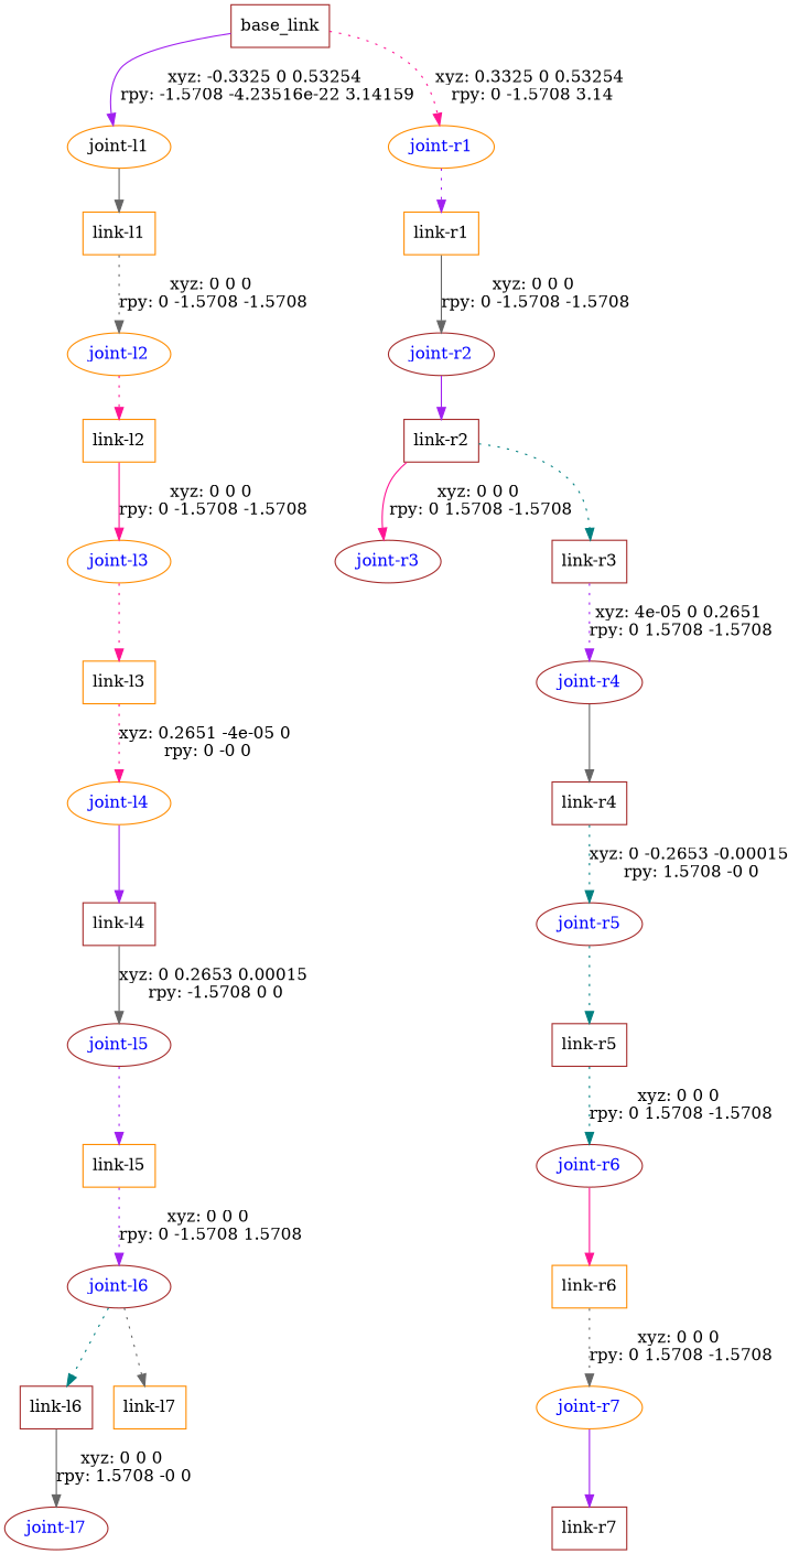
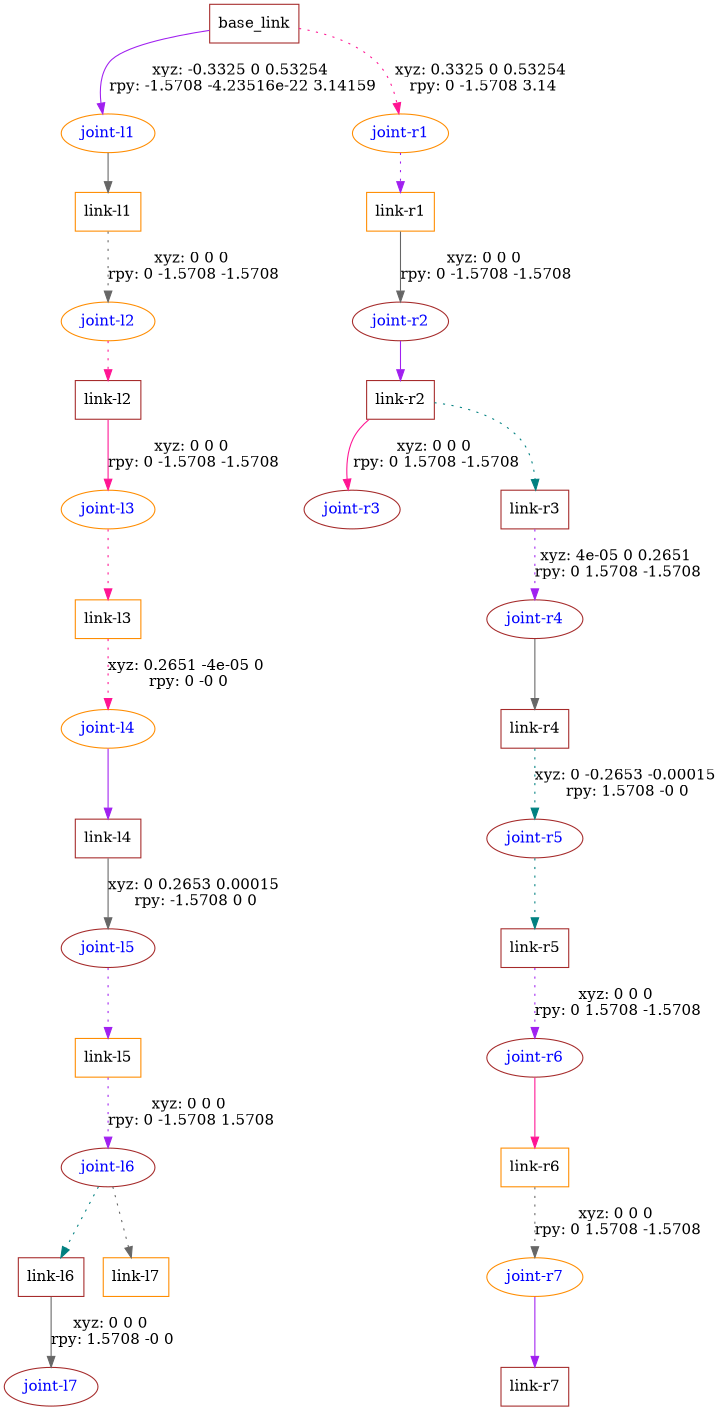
  digraph {
    node [color=brown shape=box]
    edge [color=purple style=dotted]
    n1 [label=base_link]
-   "joint-l1" [color=darkorange fontcolor=black shape=ellipse]
+   "joint-l1" [color=darkorange fontcolor=blue shape=ellipse]
    "joint-r1" [color=darkorange fontcolor=blue shape=ellipse]
    n4 [color=darkorange label="link-l1"]
    n5 [color=darkorange label="link-r1"]
    "joint-l2" [color=darkorange fontcolor=blue shape=ellipse]
-   n7 [color=darkorange label="link-l2"]
+   n7 [label="link-l2"]
    "joint-l3" [color=darkorange fontcolor=blue shape=ellipse]
    n9 [color=darkorange label="link-l3"]
    "joint-l4" [color=darkorange fontcolor=blue shape=ellipse]
    n11 [label="link-l4"]
    "joint-l5" [fontcolor=blue shape=ellipse]
    n13 [color=darkorange label="link-l5"]
    "joint-l6" [fontcolor=blue shape=ellipse]
    n15 [label="link-l6"]
    n16 [color=darkorange label="link-l7"]
    "joint-l7" [fontcolor=blue shape=ellipse]
    "joint-r2" [fontcolor=blue shape=ellipse]
    n19 [label="link-r2"]
    "joint-r3" [fontcolor=blue shape=ellipse]
    n21 [label="link-r3"]
    "joint-r4" [fontcolor=blue shape=ellipse]
    n23 [label="link-r4"]
    "joint-r5" [fontcolor=blue shape=ellipse]
    n25 [label="link-r5"]
    "joint-r6" [fontcolor=blue shape=ellipse]
    n27 [color=darkorange label="link-r6"]
    "joint-r7" [color=darkorange fontcolor=blue shape=ellipse]
    n29 [label="link-r7"]
    n1 -> "joint-l1" [label="xyz: -0.3325 0 0.53254 \nrpy: -1.5708 -4.23516e-22 3.14159" style=solid]
    n1 -> "joint-r1" [color=deeppink label="xyz: 0.3325 0 0.53254 \nrpy: 0 -1.5708 3.14"]
    "joint-l1" -> n4 [color=gray40 style=solid]
    "joint-r1" -> n5
    n4 -> "joint-l2" [color=gray40 label="xyz: 0 0 0 \nrpy: 0 -1.5708 -1.5708"]
    n5 -> "joint-r2" [color=gray40 label="xyz: 0 0 0 \nrpy: 0 -1.5708 -1.5708" style=solid]
    "joint-l2" -> n7 [color=deeppink]
    n7 -> "joint-l3" [color=deeppink label="xyz: 0 0 0 \nrpy: 0 -1.5708 -1.5708" style=solid]
    "joint-l3" -> n9 [color=deeppink]
    n9 -> "joint-l4" [color=deeppink label="xyz: 0.2651 -4e-05 0 \nrpy: 0 -0 0"]
    "joint-l4" -> n11 [style=solid]
    n11 -> "joint-l5" [color=gray40 label="xyz: 0 0.2653 0.00015 \nrpy: -1.5708 0 0" style=solid]
    "joint-l5" -> n13
    n13 -> "joint-l6" [label="xyz: 0 0 0 \nrpy: 0 -1.5708 1.5708"]
    "joint-l6" -> n15 [color=teal]
    "joint-l6" -> n16 [color=gray40]
    n15 -> "joint-l7" [color=gray40 label="xyz: 0 0 0 \nrpy: 1.5708 -0 0" style=solid]
    "joint-r2" -> n19 [style=solid]
    n19 -> "joint-r3" [color=deeppink label="xyz: 0 0 0 \nrpy: 0 1.5708 -1.5708" style=solid]
    n19 -> n21 [color=teal]
    n21 -> "joint-r4" [label="xyz: 4e-05 0 0.2651 \nrpy: 0 1.5708 -1.5708"]
    "joint-r4" -> n23 [color=gray40 style=solid]
    n23 -> "joint-r5" [color=teal label="xyz: 0 -0.2653 -0.00015 \nrpy: 1.5708 -0 0"]
    "joint-r5" -> n25 [color=teal]
-   n25 -> "joint-r6" [color=teal label="xyz: 0 0 0 \nrpy: 0 1.5708 -1.5708"]
+   n25 -> "joint-r6" [label="xyz: 0 0 0 \nrpy: 0 1.5708 -1.5708"]
    "joint-r6" -> n27 [color=deeppink style=solid]
    n27 -> "joint-r7" [color=gray40 label="xyz: 0 0 0 \nrpy: 0 1.5708 -1.5708"]
    "joint-r7" -> n29 [style=solid]
  }
